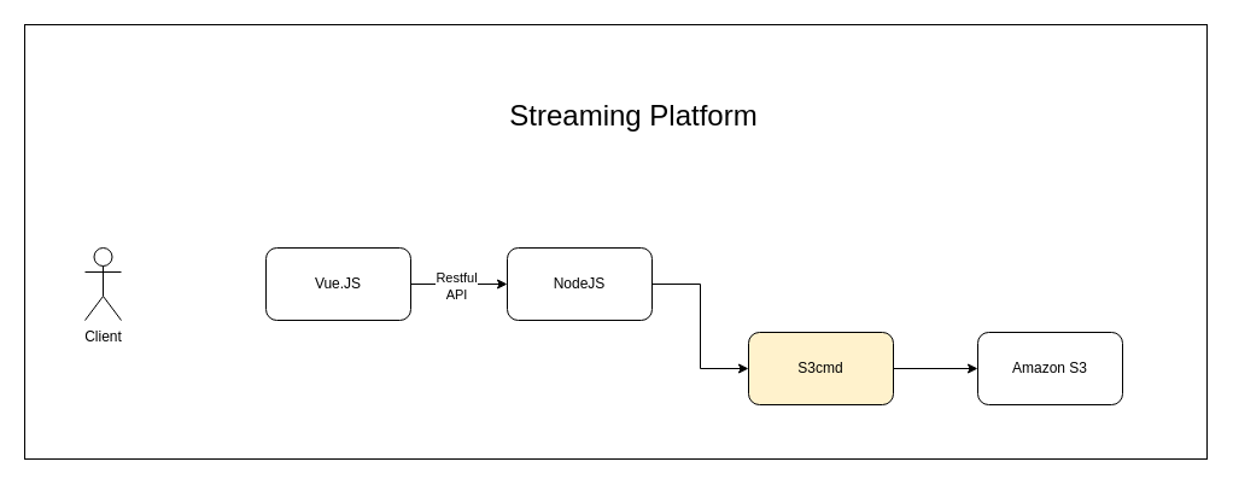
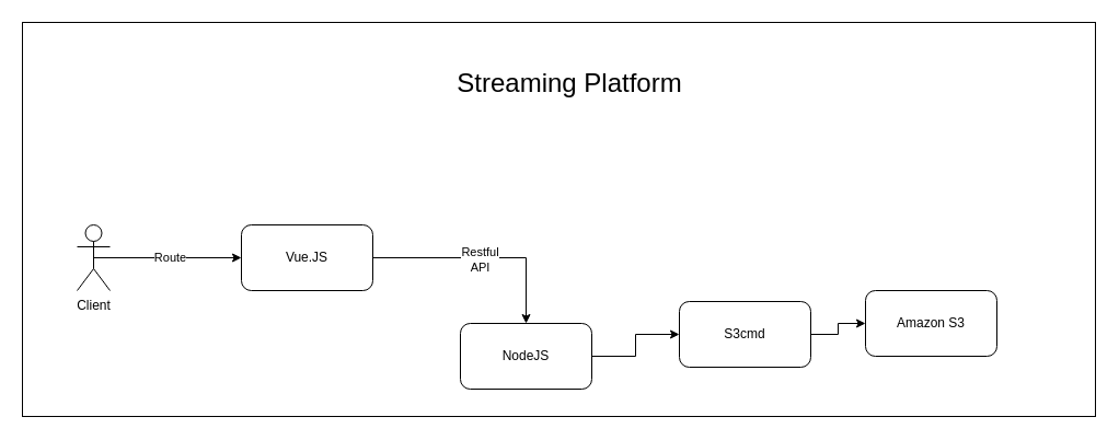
  <mxCell id="0" />
  <mxCell id="1" parent="0" />
  <mxCell id="2" value="" style="rounded=0;whiteSpace=wrap;html=1;" vertex="1" parent="1"><mxGeometry x="20" width="980" height="360" as="geometry" y="20" /></mxCell>
+ <mxCell id="3" style="edgeStyle=orthogonalEdgeStyle;rounded=0;orthogonalLoop=1;jettySize=auto;html=1;exitX=0.5;exitY=0.5;exitDx=0;exitDy=0;exitPerimeter=0;entryX=0;entryY=0.5;entryDx=0;entryDy=0;" edge="1" parent="1" source="5" target="14"><mxGeometry relative="1" as="geometry" /></mxCell>
+ <mxCell id="4" value="Route" style="edgeLabel;html=1;align=center;verticalAlign=middle;resizable=0;points=[];" vertex="1" connectable="0" parent="3"><mxGeometry x="0.018" y="1" relative="1" as="geometry"><mxPoint as="offset" /></mxGeometry></mxCell>
  <mxCell id="5" value="Client&lt;div&gt;&lt;br&gt;&lt;/div&gt;" style="shape=umlActor;verticalLabelPosition=bottom;verticalAlign=top;html=1;outlineConnect=0;" vertex="1" parent="1"><mxGeometry x="70" y="205" width="30" height="60" as="geometry" /></mxCell>
  <mxCell id="6" style="edgeStyle=orthogonalEdgeStyle;rounded=0;orthogonalLoop=1;jettySize=auto;html=1;exitX=1;exitY=0.5;exitDx=0;exitDy=0;entryX=0;entryY=0.5;entryDx=0;entryDy=0;" edge="1" parent="1" source="7" target="9"><mxGeometry relative="1" as="geometry" /></mxCell>
- <mxCell id="7" value="NodeJS" style="rounded=1;whiteSpace=wrap;html=1;" vertex="1" parent="1"><mxGeometry x="420" y="205" width="120" height="60" as="geometry" /></mxCell>
+ <mxCell id="7" value="NodeJS" style="rounded=1;whiteSpace=wrap;html=1;" vertex="1" parent="1"><mxGeometry x="420" y="295" width="120" height="60" as="geometry" /></mxCell>
  <mxCell id="8" style="edgeStyle=orthogonalEdgeStyle;rounded=0;orthogonalLoop=1;jettySize=auto;html=1;exitX=1;exitY=0.5;exitDx=0;exitDy=0;entryX=0;entryY=0.5;entryDx=0;entryDy=0;" edge="1" parent="1" source="9" target="15"><mxGeometry relative="1" as="geometry" /></mxCell>
- <mxCell id="9" value="S3cmd" style="rounded=1;whiteSpace=wrap;html=1;fillColor=#fff2cc;" vertex="1" parent="1"><mxGeometry x="620" y="275" width="120" height="60" as="geometry" /></mxCell>
- <mxCell id="10" value="&lt;font style=&quot;font-size: 24px;&quot;&gt;Streaming Platform&lt;/font&gt;" style="text;html=1;align=center;verticalAlign=middle;whiteSpace=wrap;rounded=0;" vertex="1" parent="1"><mxGeometry x="385" y="81" width="280" height="30" as="geometry" /></mxCell>
+ <mxCell id="9" value="S3cmd" style="rounded=1;whiteSpace=wrap;html=1;" vertex="1" parent="1"><mxGeometry x="620" y="275" width="120" height="60" as="geometry" /></mxCell>
+ <mxCell id="10" value="&lt;font style=&quot;font-size: 24px;&quot;&gt;Streaming Platform&lt;/font&gt;" style="text;html=1;align=center;verticalAlign=middle;whiteSpace=wrap;rounded=0;" vertex="1" parent="1"><mxGeometry x="380" y="61" width="280" height="30" as="geometry" /></mxCell>
  <mxCell id="11" style="edgeStyle=orthogonalEdgeStyle;rounded=0;orthogonalLoop=1;jettySize=auto;html=1;exitX=1;exitY=0.5;exitDx=0;exitDy=0;" edge="1" parent="1" source="14" target="7"><mxGeometry relative="1" as="geometry" /></mxCell>
  <mxCell id="12" value="API" style="edgeLabel;html=1;align=center;verticalAlign=middle;resizable=0;points=[];" vertex="1" connectable="0" parent="11"><mxGeometry x="-0.04" y="-1" relative="1" as="geometry"><mxPoint y="1" as="offset" /></mxGeometry></mxCell>
  <mxCell id="13" value="Restful&lt;br&gt;API" style="edgeLabel;html=1;align=center;verticalAlign=middle;resizable=0;points=[];" vertex="1" connectable="0" parent="11"><mxGeometry y="-3" relative="1" as="geometry"><mxPoint x="-3" y="-2" as="offset" /></mxGeometry></mxCell>
  <mxCell id="14" value="Vue.JS" style="rounded=1;whiteSpace=wrap;html=1;" vertex="1" parent="1"><mxGeometry x="220" y="205" width="120" height="60" as="geometry" /></mxCell>
- <mxCell id="15" value="Amazon S3" style="rounded=1;whiteSpace=wrap;html=1;" vertex="1" parent="1"><mxGeometry x="810" y="275" width="120" height="60" as="geometry" /></mxCell>
+ <mxCell id="15" value="Amazon S3" style="rounded=1;whiteSpace=wrap;html=1;" vertex="1" parent="1"><mxGeometry x="790" y="265" width="120" height="60" as="geometry" /></mxCell>
